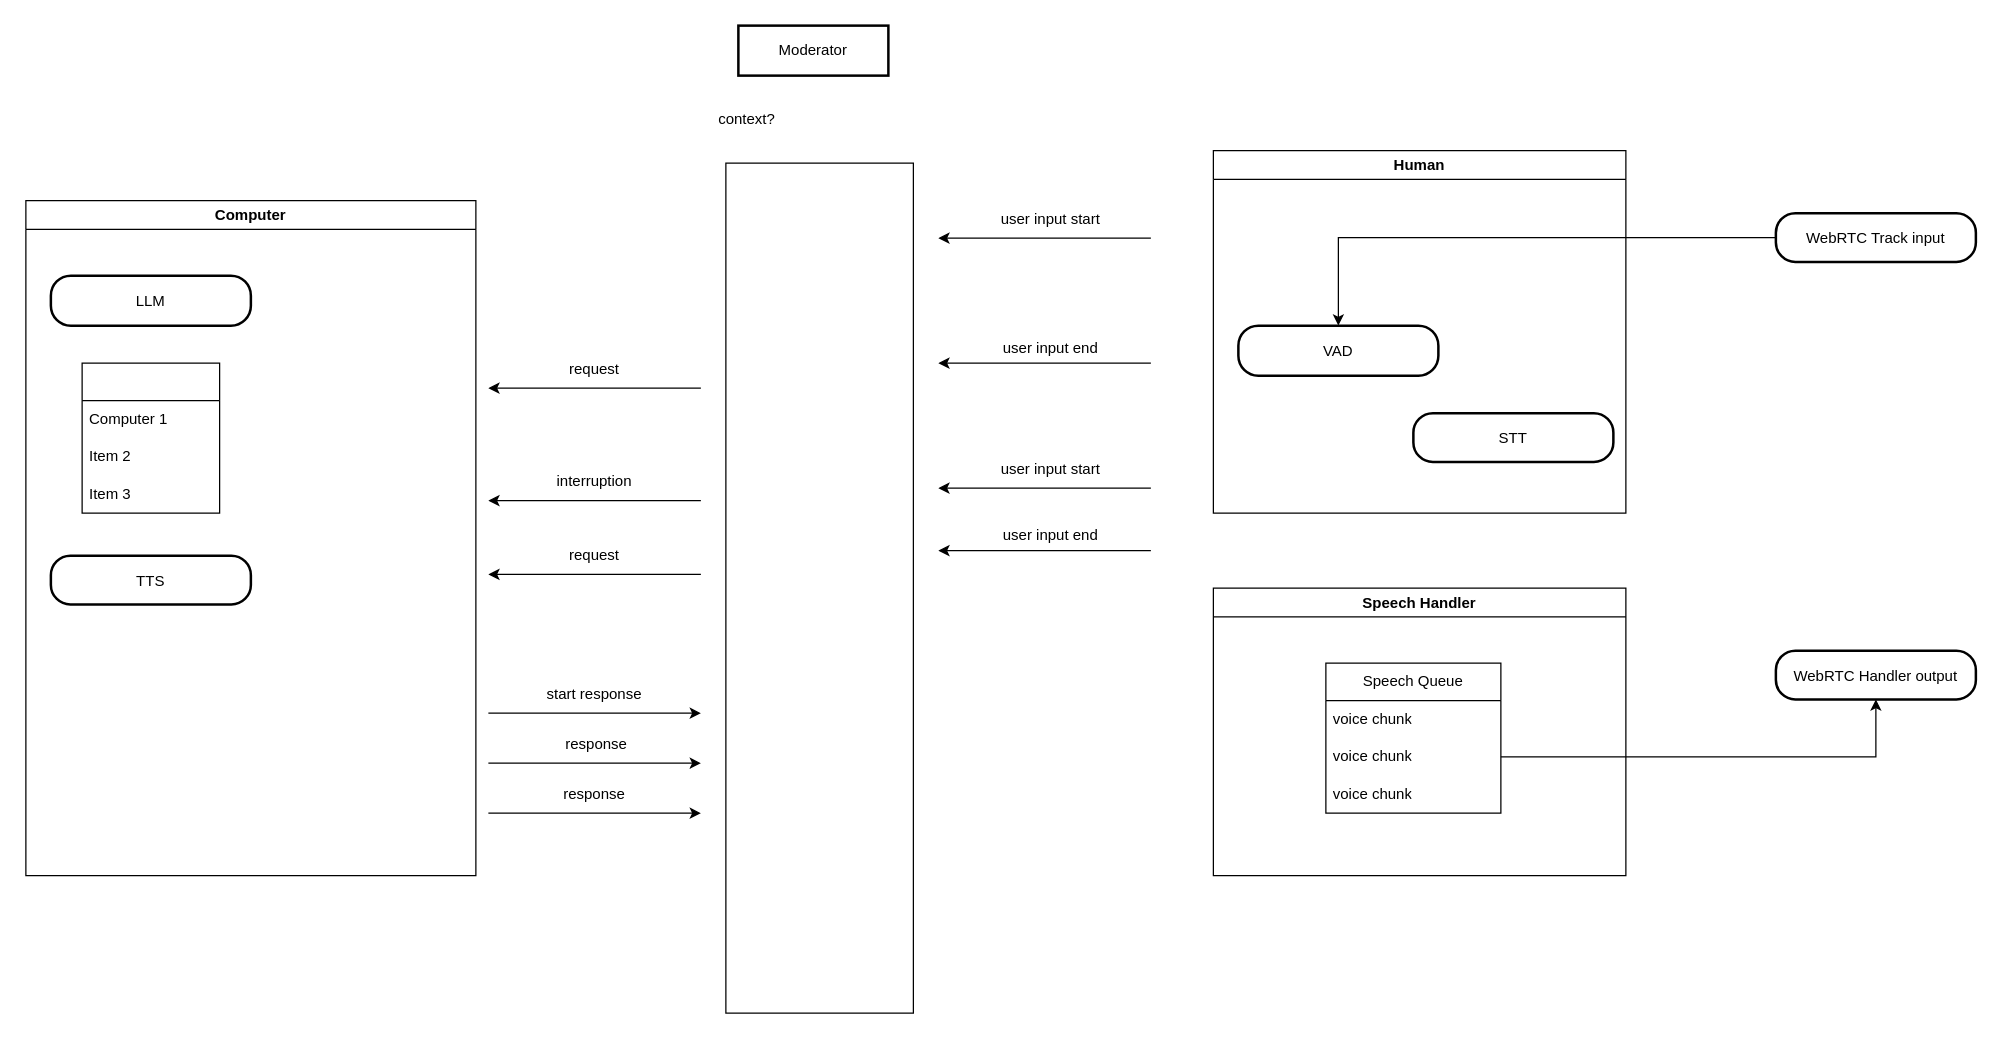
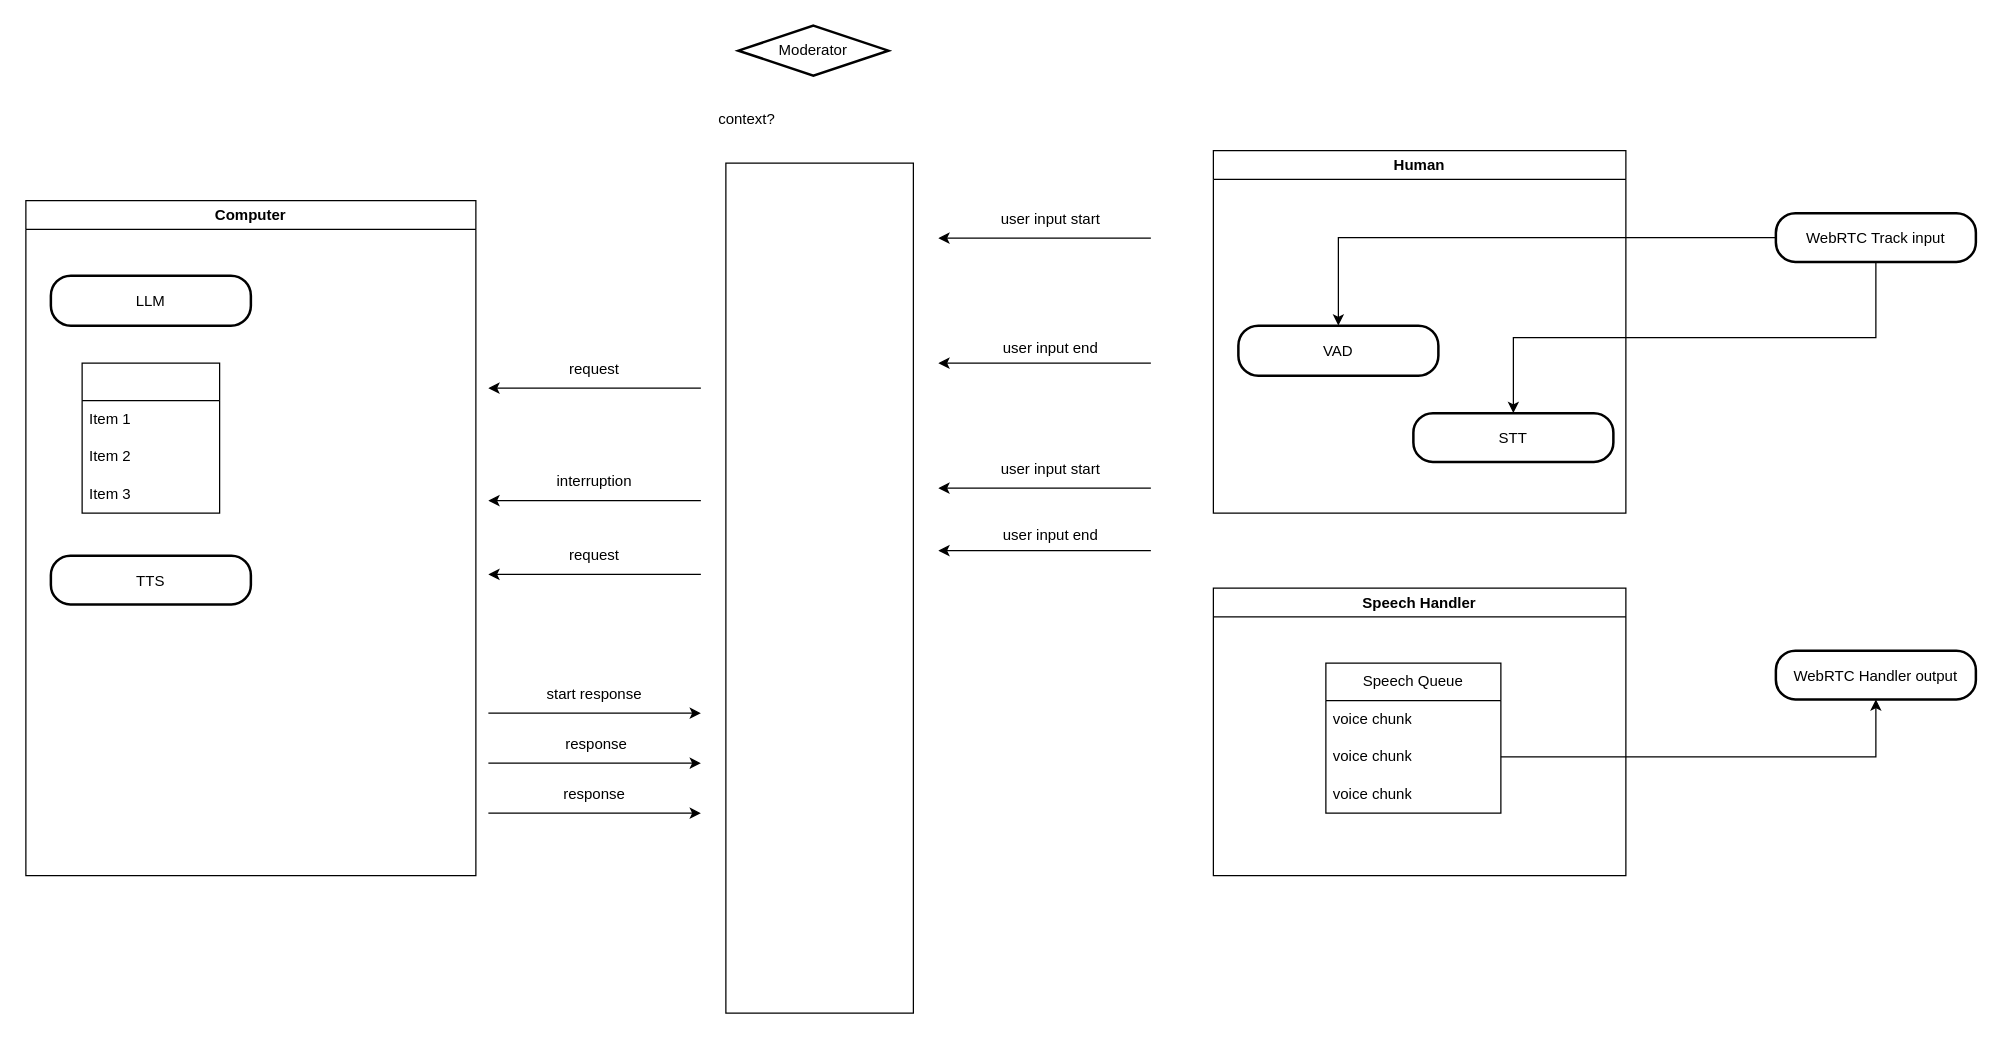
  <mxCell id="0" />
  <mxCell id="1" parent="0" />
- <mxCell id="2" value="Moderator" style="whiteSpace=wrap;strokeWidth=2;" parent="1" vertex="1"><mxGeometry x="590" y="20" width="120" height="40" as="geometry" /></mxCell>
+ <mxCell id="2" value="Moderator" style="rhombus;whiteSpace=wrap;strokeWidth=2;" parent="1" vertex="1"><mxGeometry x="590" y="20" width="120" height="40" as="geometry" /></mxCell>
  <mxCell id="3" value="Human" style="swimlane;whiteSpace=wrap;html=1;" vertex="1" parent="1"><mxGeometry x="970" y="120" width="330" height="290" as="geometry"><mxRectangle x="940" y="100" width="140" height="30" as="alternateBounds" /></mxGeometry></mxCell>
  <mxCell id="4" value="VAD" style="rounded=1;arcSize=40;strokeWidth=2" vertex="1" parent="3"><mxGeometry x="20" y="140" width="160" height="40" as="geometry" /></mxCell>
  <mxCell id="5" value="STT" style="rounded=1;arcSize=40;strokeWidth=2" vertex="1" parent="3"><mxGeometry x="160" y="210" width="160" height="39" as="geometry" /></mxCell>
  <mxCell id="6" value="Computer" style="swimlane;whiteSpace=wrap;html=1;" vertex="1" parent="1"><mxGeometry x="20" y="160" width="360" height="540" as="geometry"><mxRectangle x="940" y="100" width="140" height="30" as="alternateBounds" /></mxGeometry></mxCell>
  <mxCell id="7" value="LLM" style="rounded=1;arcSize=40;strokeWidth=2" vertex="1" parent="6"><mxGeometry x="20" y="60" width="160" height="40" as="geometry" /></mxCell>
  <mxCell id="8" value="TTS" style="rounded=1;arcSize=40;strokeWidth=2" vertex="1" parent="6"><mxGeometry x="20" y="284" width="160" height="39" as="geometry" /></mxCell>
  <mxCell id="9" value="" style="swimlane;fontStyle=0;childLayout=stackLayout;horizontal=1;startSize=30;horizontalStack=0;resizeParent=1;resizeParentMax=0;resizeLast=0;collapsible=1;marginBottom=0;whiteSpace=wrap;html=1;" vertex="1" parent="6"><mxGeometry x="45" y="130" width="110" height="120" as="geometry" /></mxCell>
- <mxCell id="10" value="Computer 1" style="text;strokeColor=none;fillColor=none;align=left;verticalAlign=middle;spacingLeft=4;spacingRight=4;overflow=hidden;points=[[0,0.5],[1,0.5]];portConstraint=eastwest;rotatable=0;whiteSpace=wrap;html=1;" vertex="1" parent="9"><mxGeometry y="30" width="110" height="30" as="geometry" /></mxCell>
+ <mxCell id="10" value="Item 1" style="text;strokeColor=none;fillColor=none;align=left;verticalAlign=middle;spacingLeft=4;spacingRight=4;overflow=hidden;points=[[0,0.5],[1,0.5]];portConstraint=eastwest;rotatable=0;whiteSpace=wrap;html=1;" vertex="1" parent="9"><mxGeometry y="30" width="110" height="30" as="geometry" /></mxCell>
  <mxCell id="11" value="Item 2" style="text;strokeColor=none;fillColor=none;align=left;verticalAlign=middle;spacingLeft=4;spacingRight=4;overflow=hidden;points=[[0,0.5],[1,0.5]];portConstraint=eastwest;rotatable=0;whiteSpace=wrap;html=1;" vertex="1" parent="9"><mxGeometry y="60" width="110" height="30" as="geometry" /></mxCell>
  <mxCell id="12" value="Item 3" style="text;strokeColor=none;fillColor=none;align=left;verticalAlign=middle;spacingLeft=4;spacingRight=4;overflow=hidden;points=[[0,0.5],[1,0.5]];portConstraint=eastwest;rotatable=0;whiteSpace=wrap;html=1;" vertex="1" parent="9"><mxGeometry y="90" width="110" height="30" as="geometry" /></mxCell>
  <mxCell id="13" value="" style="rounded=0;whiteSpace=wrap;html=1;" vertex="1" parent="1"><mxGeometry x="580" y="130" width="150" height="680" as="geometry" /></mxCell>
  <mxCell id="14" value="" style="endArrow=classic;html=1;rounded=0;" edge="1" parent="1"><mxGeometry width="50" height="50" relative="1" as="geometry"><mxPoint x="560" y="310" as="sourcePoint" /><mxPoint x="390" y="310" as="targetPoint" /></mxGeometry></mxCell>
  <mxCell id="15" value="" style="endArrow=classic;html=1;rounded=0;" edge="1" parent="1"><mxGeometry width="50" height="50" relative="1" as="geometry"><mxPoint x="920" y="190" as="sourcePoint" /><mxPoint x="750" y="190" as="targetPoint" /></mxGeometry></mxCell>
  <mxCell id="16" value="user input start" style="text;html=1;align=center;verticalAlign=middle;whiteSpace=wrap;rounded=0;" vertex="1" parent="1"><mxGeometry x="790" y="160" width="100" height="30" as="geometry" /></mxCell>
  <mxCell id="17" value="request" style="text;html=1;align=center;verticalAlign=middle;whiteSpace=wrap;rounded=0;" vertex="1" parent="1"><mxGeometry x="420" y="280" width="110" height="30" as="geometry" /></mxCell>
  <mxCell id="18" value="" style="endArrow=classic;html=1;rounded=0;" edge="1" parent="1"><mxGeometry width="50" height="50" relative="1" as="geometry"><mxPoint x="920" y="290" as="sourcePoint" /><mxPoint x="750" y="290" as="targetPoint" /></mxGeometry></mxCell>
  <mxCell id="19" value="user input end&lt;div&gt;&lt;br&gt;&lt;/div&gt;" style="text;html=1;align=center;verticalAlign=middle;whiteSpace=wrap;rounded=0;" vertex="1" parent="1"><mxGeometry x="790" y="270" width="100" height="30" as="geometry" /></mxCell>
  <mxCell id="20" value="" style="endArrow=classic;html=1;rounded=0;" edge="1" parent="1"><mxGeometry width="50" height="50" relative="1" as="geometry"><mxPoint x="920" y="390" as="sourcePoint" /><mxPoint x="750" y="390" as="targetPoint" /></mxGeometry></mxCell>
  <mxCell id="21" value="user input start" style="text;html=1;align=center;verticalAlign=middle;whiteSpace=wrap;rounded=0;" vertex="1" parent="1"><mxGeometry x="790" y="360" width="100" height="30" as="geometry" /></mxCell>
  <mxCell id="22" value="context?" style="text;html=1;align=center;verticalAlign=middle;whiteSpace=wrap;rounded=0;" vertex="1" parent="1"><mxGeometry x="542" y="80" width="110" height="30" as="geometry" /></mxCell>
  <mxCell id="23" value="" style="endArrow=classic;html=1;rounded=0;" edge="1" parent="1"><mxGeometry width="50" height="50" relative="1" as="geometry"><mxPoint x="560" y="400" as="sourcePoint" /><mxPoint x="390" y="400" as="targetPoint" /></mxGeometry></mxCell>
  <mxCell id="24" value="interruption" style="text;html=1;align=center;verticalAlign=middle;whiteSpace=wrap;rounded=0;" vertex="1" parent="1"><mxGeometry x="420" y="370" width="110" height="30" as="geometry" /></mxCell>
  <mxCell id="25" value="" style="endArrow=classic;html=1;rounded=0;" edge="1" parent="1"><mxGeometry width="50" height="50" relative="1" as="geometry"><mxPoint x="560" y="459" as="sourcePoint" /><mxPoint x="390" y="459" as="targetPoint" /></mxGeometry></mxCell>
  <mxCell id="26" value="request" style="text;html=1;align=center;verticalAlign=middle;whiteSpace=wrap;rounded=0;" vertex="1" parent="1"><mxGeometry x="420" y="429" width="110" height="30" as="geometry" /></mxCell>
  <mxCell id="27" value="" style="endArrow=classic;html=1;rounded=0;" edge="1" parent="1"><mxGeometry width="50" height="50" relative="1" as="geometry"><mxPoint x="920" y="440" as="sourcePoint" /><mxPoint x="750" y="440" as="targetPoint" /></mxGeometry></mxCell>
  <mxCell id="28" value="user input end&lt;div&gt;&lt;br&gt;&lt;/div&gt;" style="text;html=1;align=center;verticalAlign=middle;whiteSpace=wrap;rounded=0;" vertex="1" parent="1"><mxGeometry x="790" y="420" width="100" height="30" as="geometry" /></mxCell>
  <mxCell id="29" value="" style="endArrow=none;html=1;rounded=0;startArrow=classic;startFill=1;endFill=0;" edge="1" parent="1"><mxGeometry width="50" height="50" relative="1" as="geometry"><mxPoint x="560" y="570" as="sourcePoint" /><mxPoint x="390" y="570" as="targetPoint" /></mxGeometry></mxCell>
  <mxCell id="30" value="start response" style="text;html=1;align=center;verticalAlign=middle;whiteSpace=wrap;rounded=0;" vertex="1" parent="1"><mxGeometry x="420" y="540" width="110" height="30" as="geometry" /></mxCell>
  <mxCell id="31" value="" style="endArrow=none;html=1;rounded=0;startArrow=classic;startFill=1;endFill=0;" edge="1" parent="1"><mxGeometry width="50" height="50" relative="1" as="geometry"><mxPoint x="560" y="610" as="sourcePoint" /><mxPoint x="390" y="610" as="targetPoint" /></mxGeometry></mxCell>
  <mxCell id="32" value="&amp;nbsp;response" style="text;html=1;align=center;verticalAlign=middle;whiteSpace=wrap;rounded=0;" vertex="1" parent="1"><mxGeometry x="420" y="580" width="110" height="30" as="geometry" /></mxCell>
  <mxCell id="33" value="" style="endArrow=none;html=1;rounded=0;startArrow=classic;startFill=1;endFill=0;" edge="1" parent="1"><mxGeometry width="50" height="50" relative="1" as="geometry"><mxPoint x="560" y="650" as="sourcePoint" /><mxPoint x="390" y="650" as="targetPoint" /></mxGeometry></mxCell>
  <mxCell id="34" value="response" style="text;html=1;align=center;verticalAlign=middle;whiteSpace=wrap;rounded=0;" vertex="1" parent="1"><mxGeometry x="420" y="620" width="110" height="30" as="geometry" /></mxCell>
  <mxCell id="35" value="WebRTC Handler output" style="rounded=1;arcSize=40;strokeWidth=2" vertex="1" parent="1"><mxGeometry x="1420" y="520" width="160" height="39" as="geometry" /></mxCell>
  <mxCell id="36" value="WebRTC Track input" style="rounded=1;arcSize=40;strokeWidth=2" vertex="1" parent="1"><mxGeometry x="1420" y="170" width="160" height="39" as="geometry" /></mxCell>
  <mxCell id="37" style="edgeStyle=orthogonalEdgeStyle;rounded=0;orthogonalLoop=1;jettySize=auto;html=1;exitX=0;exitY=0.5;exitDx=0;exitDy=0;entryX=0.5;entryY=0;entryDx=0;entryDy=0;" edge="1" parent="1" source="36" target="4"><mxGeometry relative="1" as="geometry" /></mxCell>
+ <mxCell id="38" style="edgeStyle=orthogonalEdgeStyle;rounded=0;orthogonalLoop=1;jettySize=auto;html=1;exitX=0.5;exitY=1;exitDx=0;exitDy=0;entryX=0.5;entryY=0;entryDx=0;entryDy=0;" edge="1" parent="1" source="36" target="5"><mxGeometry relative="1" as="geometry" /></mxCell>
  <mxCell id="39" value="Speech Handler" style="swimlane;whiteSpace=wrap;html=1;" vertex="1" parent="1"><mxGeometry x="970" y="470" width="330" height="230" as="geometry" /></mxCell>
  <mxCell id="40" value="Speech Queue" style="swimlane;fontStyle=0;childLayout=stackLayout;horizontal=1;startSize=30;horizontalStack=0;resizeParent=1;resizeParentMax=0;resizeLast=0;collapsible=1;marginBottom=0;whiteSpace=wrap;html=1;" vertex="1" parent="39"><mxGeometry x="90" y="60" width="140" height="120" as="geometry" /></mxCell>
  <mxCell id="41" value="voice chunk" style="text;strokeColor=none;fillColor=none;align=left;verticalAlign=middle;spacingLeft=4;spacingRight=4;overflow=hidden;points=[[0,0.5],[1,0.5]];portConstraint=eastwest;rotatable=0;whiteSpace=wrap;html=1;" vertex="1" parent="40"><mxGeometry y="30" width="140" height="30" as="geometry" /></mxCell>
  <mxCell id="42" value="voice&amp;nbsp;chunk" style="text;strokeColor=none;fillColor=none;align=left;verticalAlign=middle;spacingLeft=4;spacingRight=4;overflow=hidden;points=[[0,0.5],[1,0.5]];portConstraint=eastwest;rotatable=0;whiteSpace=wrap;html=1;" vertex="1" parent="40"><mxGeometry y="60" width="140" height="30" as="geometry" /></mxCell>
  <mxCell id="43" value="voice&amp;nbsp;chunk" style="text;strokeColor=none;fillColor=none;align=left;verticalAlign=middle;spacingLeft=4;spacingRight=4;overflow=hidden;points=[[0,0.5],[1,0.5]];portConstraint=eastwest;rotatable=0;whiteSpace=wrap;html=1;" vertex="1" parent="40"><mxGeometry y="90" width="140" height="30" as="geometry" /></mxCell>
  <mxCell id="44" style="edgeStyle=orthogonalEdgeStyle;rounded=0;orthogonalLoop=1;jettySize=auto;html=1;exitX=1;exitY=0.5;exitDx=0;exitDy=0;entryX=0.5;entryY=1;entryDx=0;entryDy=0;" edge="1" parent="1" source="42" target="35"><mxGeometry relative="1" as="geometry" /></mxCell>
